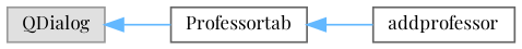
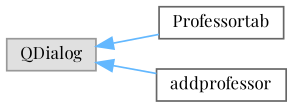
  digraph {
    fontname="Playfair Display"
    rankdir=LR
    node [color=grey40 fillcolor=white fontname="Playfair Display" fontsize=10 shape=box style=filled]
    edge [color=steelblue1 dir=back fontname="Playfair Display" fontsize=10 labelfontname=Helvetica labelfontsize=10 style=solid]
    n1 [color=grey60 fillcolor="#E0E0E0" height=0.2 label=QDialog width=0.4]
    n2 [height=0.2 label=Professortab width=0.4]
    n3 [height=0.2 label=addprofessor width=0.4]
    n1 -> n2
-   n2 -> n3
+   n1 -> n3
  }
